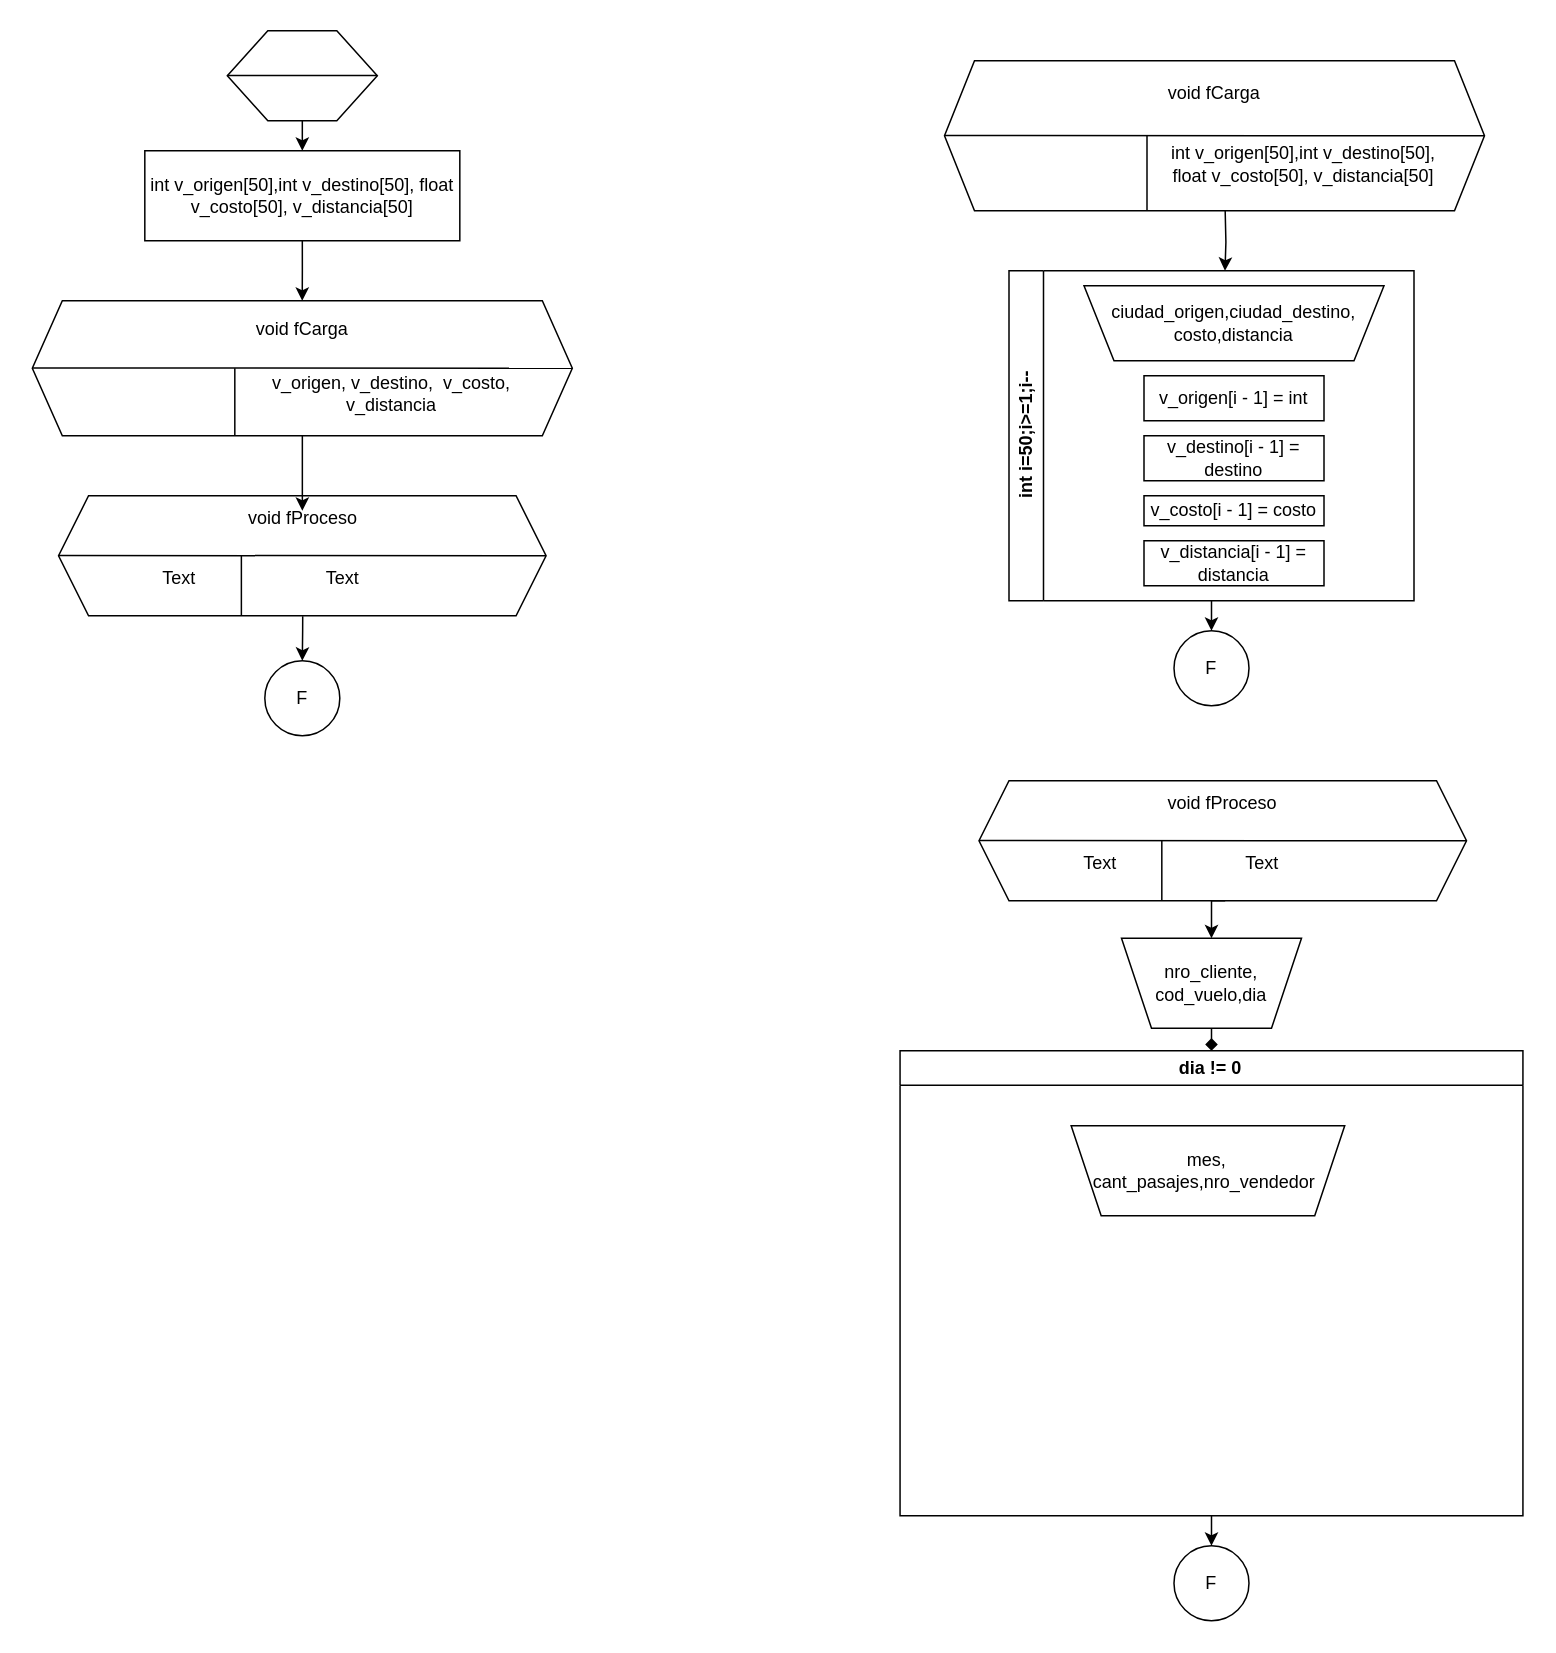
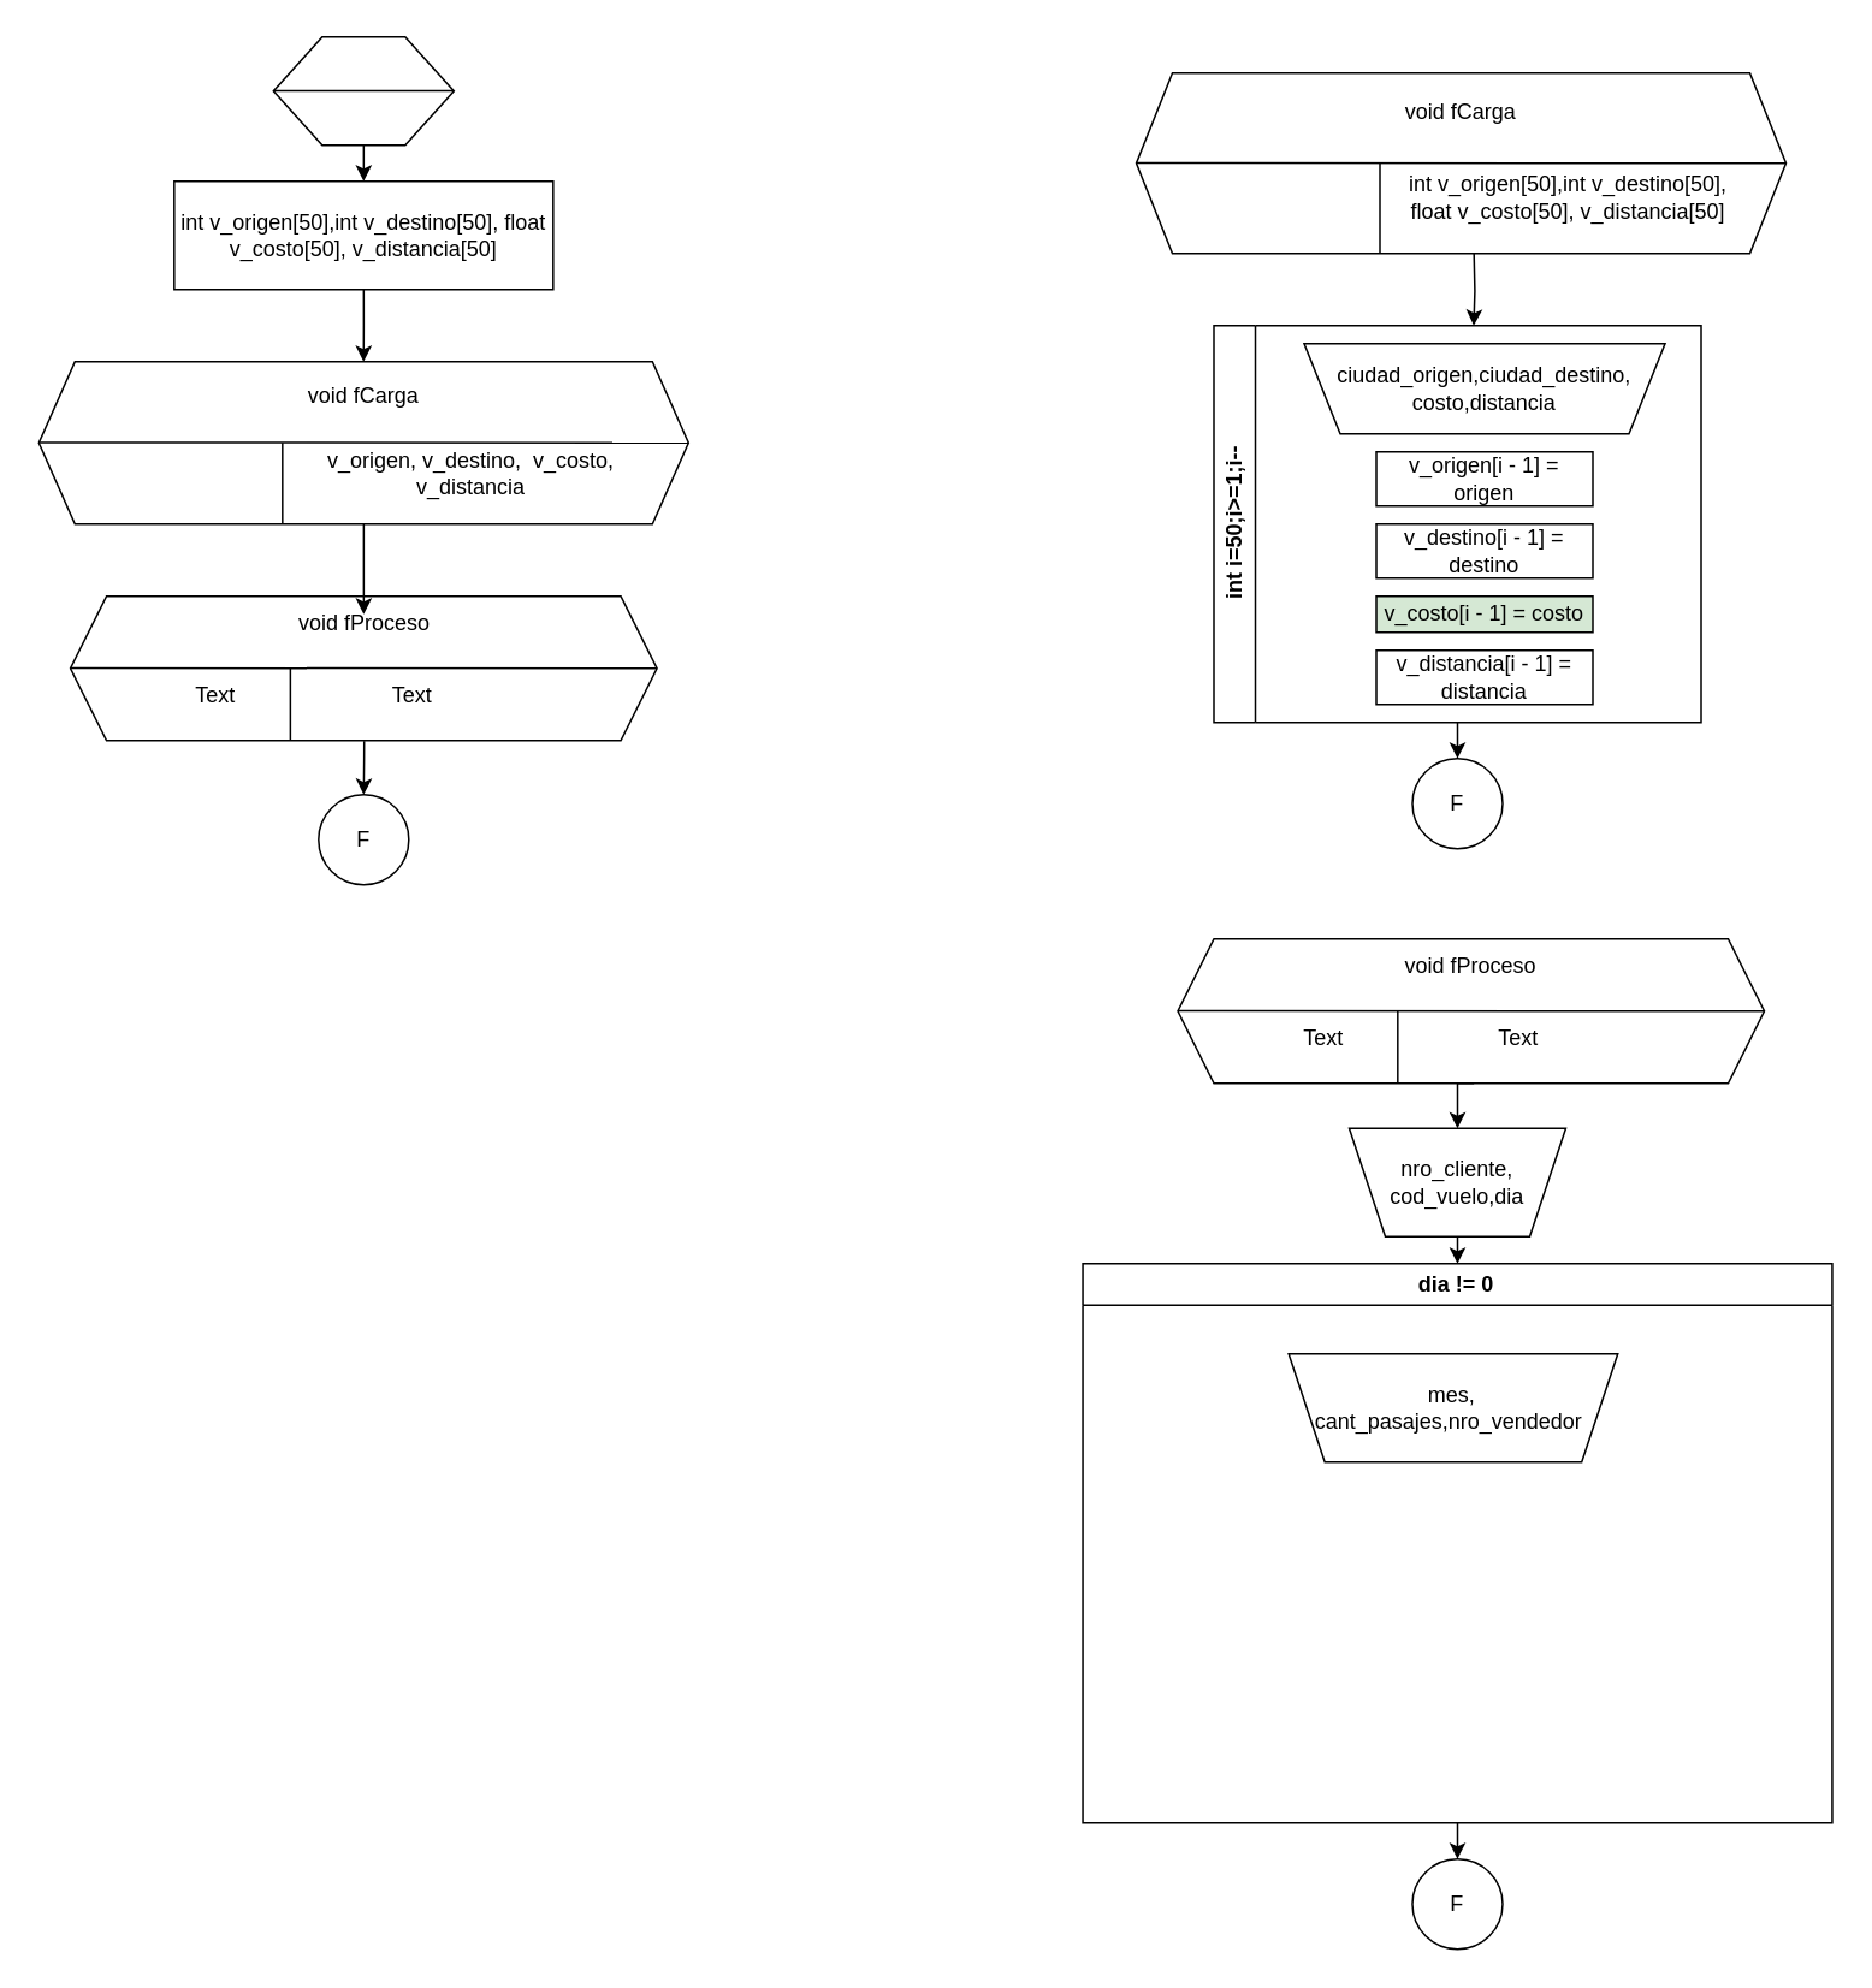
  <mxCell id="0" />
  <mxCell id="1" parent="0" />
  <mxCell id="2" style="edgeStyle=orthogonalEdgeStyle;rounded=0;orthogonalLoop=1;jettySize=auto;html=1;exitX=0.5;exitY=1;exitDx=0;exitDy=0;entryX=0.5;entryY=0;entryDx=0;entryDy=0;" parent="1" source="3" target="19" edge="1"><mxGeometry relative="1" as="geometry" /></mxCell>
  <mxCell id="3" value="" style="verticalLabelPosition=bottom;verticalAlign=top;html=1;shape=hexagon;perimeter=hexagonPerimeter2;arcSize=6;size=0.27;" parent="1" vertex="1"><mxGeometry x="150.88" y="20" width="100" height="60" as="geometry" /></mxCell>
  <mxCell id="4" value="" style="endArrow=none;html=1;rounded=0;" parent="1" edge="1"><mxGeometry width="50" height="50" relative="1" as="geometry"><mxPoint x="150.88" y="49.83" as="sourcePoint" /><mxPoint x="250.88" y="49.83" as="targetPoint" /></mxGeometry></mxCell>
  <mxCell id="5" style="edgeStyle=orthogonalEdgeStyle;rounded=0;orthogonalLoop=1;jettySize=auto;html=1;exitX=0.5;exitY=1;exitDx=0;exitDy=0;entryX=0.5;entryY=0;entryDx=0;entryDy=0;" parent="1" source="6" target="20" edge="1"><mxGeometry relative="1" as="geometry" /></mxCell>
  <mxCell id="6" value="int i=50;i&amp;gt;=1;i--" style="swimlane;horizontal=0;whiteSpace=wrap;html=1;" parent="1" vertex="1"><mxGeometry x="672" y="180" width="270" height="220" as="geometry" /></mxCell>
  <mxCell id="7" value="ciudad_origen,ciudad_destino, costo,distancia" style="shape=trapezoid;perimeter=trapezoidPerimeter;whiteSpace=wrap;html=1;fixedSize=1;direction=west;" parent="6" vertex="1"><mxGeometry x="50" y="10" width="200" height="50" as="geometry" /></mxCell>
- <mxCell id="8" value="v_origen[i - 1] = int" style="whiteSpace=wrap;html=1;" parent="6" vertex="1"><mxGeometry x="90" y="70" width="120" height="30" as="geometry" /></mxCell>
+ <mxCell id="8" value="v_origen[i - 1] = origen" style="whiteSpace=wrap;html=1;" parent="6" vertex="1"><mxGeometry x="90" y="70" width="120" height="30" as="geometry" /></mxCell>
  <mxCell id="9" value="v_destino[i - 1] = destino" style="whiteSpace=wrap;html=1;" parent="6" vertex="1"><mxGeometry x="90" y="110" width="120" height="30" as="geometry" /></mxCell>
- <mxCell id="10" value="v_costo[i - 1] = costo" style="whiteSpace=wrap;html=1;" parent="6" vertex="1"><mxGeometry x="90" y="150" width="120" height="20" as="geometry" /></mxCell>
+ <mxCell id="10" value="v_costo[i - 1] = costo" style="whiteSpace=wrap;html=1;fillColor=#d5e8d4;" parent="6" vertex="1"><mxGeometry x="90" y="150" width="120" height="20" as="geometry" /></mxCell>
  <mxCell id="11" value="v_distancia[i - 1] = distancia" style="whiteSpace=wrap;html=1;" parent="6" vertex="1"><mxGeometry x="90" y="180" width="120" height="30" as="geometry" /></mxCell>
  <mxCell id="12" style="edgeStyle=orthogonalEdgeStyle;rounded=0;orthogonalLoop=1;jettySize=auto;html=1;exitX=0.5;exitY=1;exitDx=0;exitDy=0;" parent="1" edge="1"><mxGeometry relative="1" as="geometry"><mxPoint x="816" y="180" as="targetPoint" /><mxPoint x="816.12" y="140" as="sourcePoint" /></mxGeometry></mxCell>
  <mxCell id="13" style="edgeStyle=orthogonalEdgeStyle;rounded=0;orthogonalLoop=1;jettySize=auto;html=1;exitX=0.5;exitY=1;exitDx=0;exitDy=0;entryX=0.5;entryY=1;entryDx=0;entryDy=0;" parent="1" target="18" edge="1"><mxGeometry relative="1" as="geometry"><mxPoint x="816.12" y="600" as="sourcePoint" /></mxGeometry></mxCell>
  <mxCell id="14" style="edgeStyle=orthogonalEdgeStyle;rounded=0;orthogonalLoop=1;jettySize=auto;html=1;exitX=0.5;exitY=1;exitDx=0;exitDy=0;entryX=0.5;entryY=0;entryDx=0;entryDy=0;" parent="1" source="15" target="21" edge="1"><mxGeometry relative="1" as="geometry" /></mxCell>
  <mxCell id="15" value="dia != 0" style="swimlane;whiteSpace=wrap;html=1;" parent="1" vertex="1"><mxGeometry x="599.37" y="700" width="415.25" height="310" as="geometry" /></mxCell>
  <mxCell id="16" value="mes, cant_pasajes,nro_vendedor&amp;nbsp;" style="shape=trapezoid;perimeter=trapezoidPerimeter;whiteSpace=wrap;html=1;fixedSize=1;direction=west;" parent="15" vertex="1"><mxGeometry x="114.06" y="50" width="182.37" height="60" as="geometry" /></mxCell>
- <mxCell id="17" style="edgeStyle=orthogonalEdgeStyle;rounded=0;orthogonalLoop=1;jettySize=auto;html=1;exitX=0.5;exitY=0;exitDx=0;exitDy=0;entryX=0.5;entryY=0;entryDx=0;entryDy=0;endArrow=diamond;" parent="1" source="18" target="15" edge="1"><mxGeometry relative="1" as="geometry" /></mxCell>
+ <mxCell id="17" style="edgeStyle=orthogonalEdgeStyle;rounded=0;orthogonalLoop=1;jettySize=auto;html=1;exitX=0.5;exitY=0;exitDx=0;exitDy=0;entryX=0.5;entryY=0;entryDx=0;entryDy=0;" parent="1" source="18" target="15" edge="1"><mxGeometry relative="1" as="geometry" /></mxCell>
  <mxCell id="18" value="nro_cliente, cod_vuelo,dia" style="shape=trapezoid;perimeter=trapezoidPerimeter;whiteSpace=wrap;html=1;fixedSize=1;direction=west;" parent="1" vertex="1"><mxGeometry x="747" y="625" width="120" height="60" as="geometry" /></mxCell>
  <mxCell id="19" value="int v_origen[50],int v_destino[50], float v_costo[50], v_distancia[50]" style="whiteSpace=wrap;html=1;" parent="1" vertex="1"><mxGeometry x="95.88" y="100" width="210" height="60" as="geometry" /></mxCell>
  <mxCell id="20" value="F" style="ellipse;whiteSpace=wrap;html=1;" parent="1" vertex="1"><mxGeometry x="782" y="420" width="50" height="50" as="geometry" /></mxCell>
  <mxCell id="21" value="F" style="ellipse;whiteSpace=wrap;html=1;" parent="1" vertex="1"><mxGeometry x="781.99" y="1030" width="50" height="50" as="geometry" /></mxCell>
  <mxCell id="22" value="F" style="ellipse;whiteSpace=wrap;html=1;" parent="1" vertex="1"><mxGeometry x="175.88" y="440" width="50" height="50" as="geometry" /></mxCell>
  <mxCell id="23" style="edgeStyle=orthogonalEdgeStyle;rounded=0;orthogonalLoop=1;jettySize=auto;html=1;exitX=0.5;exitY=1;exitDx=0;exitDy=0;entryX=0.462;entryY=0;entryDx=0;entryDy=0;entryPerimeter=0;" parent="1" source="19" edge="1"><mxGeometry relative="1" as="geometry"><mxPoint x="200.822" y="200" as="targetPoint" /></mxGeometry></mxCell>
  <mxCell id="24" style="edgeStyle=orthogonalEdgeStyle;rounded=0;orthogonalLoop=1;jettySize=auto;html=1;exitX=0.474;exitY=1.004;exitDx=0;exitDy=0;exitPerimeter=0;" parent="1" target="22" edge="1"><mxGeometry relative="1" as="geometry"><Array as="points"><mxPoint x="201" y="420" /><mxPoint x="201" y="420" /></Array><mxPoint x="201.142" y="410.36" as="sourcePoint" /></mxGeometry></mxCell>
  <mxCell id="25" value="" style="group" vertex="1" connectable="0" parent="1"><mxGeometry x="629" y="40" width="360" height="100" as="geometry" /></mxCell>
  <mxCell id="26" value="" style="group;shadow=1;" vertex="1" connectable="0" parent="25"><mxGeometry width="360" height="100" as="geometry" /></mxCell>
  <mxCell id="27" value="" style="shape=hexagon;perimeter=hexagonPerimeter2;whiteSpace=wrap;html=1;fixedSize=1;size=20;" vertex="1" parent="26"><mxGeometry width="360" height="100" as="geometry" /></mxCell>
  <mxCell id="28" value="" style="endArrow=none;html=1;rounded=0;entryX=1;entryY=0.5;entryDx=0;entryDy=0;" edge="1" parent="26" target="27"><mxGeometry width="50" height="50" relative="1" as="geometry"><mxPoint y="49.825" as="sourcePoint" /><mxPoint x="240.0" y="49.825" as="targetPoint" /></mxGeometry></mxCell>
  <mxCell id="29" value="int v_origen[50],int v_destino[50], float v_costo[50], v_distancia[50]" style="text;strokeColor=none;align=center;fillColor=none;html=1;verticalAlign=middle;whiteSpace=wrap;rounded=0;fontSize=12;fontFamily=Helvetica;fontColor=default;" vertex="1" parent="26"><mxGeometry x="150.003" y="50" width="178.693" height="37.5" as="geometry" /></mxCell>
  <mxCell id="30" value="void fCarga" style="text;strokeColor=none;align=center;fillColor=none;html=1;verticalAlign=middle;whiteSpace=wrap;rounded=0;fontSize=12;fontFamily=Helvetica;fontColor=default;" vertex="1" parent="26"><mxGeometry x="90" y="18.182" width="180" height="6.818" as="geometry" /></mxCell>
  <mxCell id="31" value="" style="endArrow=none;html=1;rounded=0;fontFamily=Helvetica;fontSize=12;fontColor=default;exitX=0.375;exitY=1;exitDx=0;exitDy=0;" edge="1" parent="25" source="27"><mxGeometry width="50" height="50" relative="1" as="geometry"><mxPoint x="60.0" y="125" as="sourcePoint" /><mxPoint x="135" y="50" as="targetPoint" /></mxGeometry></mxCell>
  <mxCell id="32" value="" style="group" vertex="1" connectable="0" parent="1"><mxGeometry x="652" y="520" width="325.01" height="80" as="geometry" /></mxCell>
  <mxCell id="33" value="" style="group;shadow=1;" vertex="1" connectable="0" parent="32"><mxGeometry width="325.01" height="80" as="geometry" /></mxCell>
  <mxCell id="34" value="" style="shape=hexagon;perimeter=hexagonPerimeter2;whiteSpace=wrap;html=1;fixedSize=1;size=20;" vertex="1" parent="33"><mxGeometry width="325.01" height="80" as="geometry" /></mxCell>
  <mxCell id="35" value="" style="endArrow=none;html=1;rounded=0;entryX=1;entryY=0.5;entryDx=0;entryDy=0;" edge="1" parent="33" target="34"><mxGeometry width="50" height="50" relative="1" as="geometry"><mxPoint y="39.86" as="sourcePoint" /><mxPoint x="216.673" y="39.86" as="targetPoint" /></mxGeometry></mxCell>
  <mxCell id="36" value="Text" style="text;strokeColor=none;align=center;fillColor=none;html=1;verticalAlign=middle;whiteSpace=wrap;rounded=0;fontSize=12;fontFamily=Helvetica;fontColor=default;" vertex="1" parent="33"><mxGeometry x="27.084" y="40" width="108.337" height="30" as="geometry" /></mxCell>
  <mxCell id="37" value="Text" style="text;strokeColor=none;align=center;fillColor=none;html=1;verticalAlign=middle;whiteSpace=wrap;rounded=0;fontSize=12;fontFamily=Helvetica;fontColor=default;" vertex="1" parent="33"><mxGeometry x="135.421" y="40" width="108.337" height="30" as="geometry" /></mxCell>
  <mxCell id="38" value="void fProceso" style="text;strokeColor=none;align=center;fillColor=none;html=1;verticalAlign=middle;whiteSpace=wrap;rounded=0;fontSize=12;fontFamily=Helvetica;fontColor=default;" vertex="1" parent="33"><mxGeometry x="81.252" y="10" width="162.505" height="10" as="geometry" /></mxCell>
  <mxCell id="39" value="" style="endArrow=none;html=1;rounded=0;fontFamily=Helvetica;fontSize=12;fontColor=default;exitX=0.375;exitY=1;exitDx=0;exitDy=0;" edge="1" parent="32" source="34"><mxGeometry width="50" height="50" relative="1" as="geometry"><mxPoint x="54.168" y="100" as="sourcePoint" /><mxPoint x="121.879" y="40" as="targetPoint" /></mxGeometry></mxCell>
  <mxCell id="40" value="" style="group" vertex="1" connectable="0" parent="1"><mxGeometry x="20.88" y="200" width="360" height="90" as="geometry" /></mxCell>
  <mxCell id="41" value="" style="group;shadow=1;" vertex="1" connectable="0" parent="40"><mxGeometry width="360" height="90" as="geometry" /></mxCell>
  <mxCell id="42" value="" style="shape=hexagon;perimeter=hexagonPerimeter2;whiteSpace=wrap;html=1;fixedSize=1;size=20;" vertex="1" parent="41"><mxGeometry width="360" height="90" as="geometry" /></mxCell>
  <mxCell id="43" value="" style="endArrow=none;html=1;rounded=0;entryX=1;entryY=0.5;entryDx=0;entryDy=0;" edge="1" parent="41" target="42"><mxGeometry width="50" height="50" relative="1" as="geometry"><mxPoint y="44.843" as="sourcePoint" /><mxPoint x="240.0" y="44.843" as="targetPoint" /></mxGeometry></mxCell>
  <mxCell id="44" value="v_origen, v_destino,&amp;nbsp; v_costo, v_distancia" style="text;strokeColor=none;align=center;fillColor=none;html=1;verticalAlign=middle;whiteSpace=wrap;rounded=0;fontSize=12;fontFamily=Helvetica;fontColor=default;" vertex="1" parent="41"><mxGeometry x="150.003" y="45" width="178.693" height="33.75" as="geometry" /></mxCell>
  <mxCell id="45" value="void fCarga" style="text;strokeColor=none;align=center;fillColor=none;html=1;verticalAlign=middle;whiteSpace=wrap;rounded=0;fontSize=12;fontFamily=Helvetica;fontColor=default;" vertex="1" parent="41"><mxGeometry x="90" y="16.364" width="180" height="6.136" as="geometry" /></mxCell>
  <mxCell id="46" value="" style="endArrow=none;html=1;rounded=0;fontFamily=Helvetica;fontSize=12;fontColor=default;exitX=0.375;exitY=1;exitDx=0;exitDy=0;" edge="1" parent="40" source="42"><mxGeometry width="50" height="50" relative="1" as="geometry"><mxPoint x="60.0" y="112.5" as="sourcePoint" /><mxPoint x="135" y="45" as="targetPoint" /></mxGeometry></mxCell>
  <mxCell id="47" value="" style="group" vertex="1" connectable="0" parent="1"><mxGeometry x="38.37" y="330" width="325.01" height="80" as="geometry" /></mxCell>
  <mxCell id="48" value="" style="group;shadow=1;" vertex="1" connectable="0" parent="47"><mxGeometry width="325.01" height="80" as="geometry" /></mxCell>
  <mxCell id="49" value="" style="shape=hexagon;perimeter=hexagonPerimeter2;whiteSpace=wrap;html=1;fixedSize=1;size=20;" vertex="1" parent="48"><mxGeometry width="325.01" height="80" as="geometry" /></mxCell>
  <mxCell id="50" value="" style="endArrow=none;html=1;rounded=0;entryX=1;entryY=0.5;entryDx=0;entryDy=0;" edge="1" parent="48" target="49"><mxGeometry width="50" height="50" relative="1" as="geometry"><mxPoint y="39.86" as="sourcePoint" /><mxPoint x="216.673" y="39.86" as="targetPoint" /></mxGeometry></mxCell>
  <mxCell id="51" value="Text" style="text;strokeColor=none;align=center;fillColor=none;html=1;verticalAlign=middle;whiteSpace=wrap;rounded=0;fontSize=12;fontFamily=Helvetica;fontColor=default;" vertex="1" parent="48"><mxGeometry x="27.084" y="40" width="108.337" height="30" as="geometry" /></mxCell>
  <mxCell id="52" value="Text" style="text;strokeColor=none;align=center;fillColor=none;html=1;verticalAlign=middle;whiteSpace=wrap;rounded=0;fontSize=12;fontFamily=Helvetica;fontColor=default;" vertex="1" parent="48"><mxGeometry x="135.421" y="40" width="108.337" height="30" as="geometry" /></mxCell>
  <mxCell id="53" value="void fProceso" style="text;strokeColor=none;align=center;fillColor=none;html=1;verticalAlign=middle;whiteSpace=wrap;rounded=0;fontSize=12;fontFamily=Helvetica;fontColor=default;" vertex="1" parent="48"><mxGeometry x="81.252" y="10" width="162.505" height="10" as="geometry" /></mxCell>
  <mxCell id="54" value="" style="endArrow=none;html=1;rounded=0;fontFamily=Helvetica;fontSize=12;fontColor=default;exitX=0.375;exitY=1;exitDx=0;exitDy=0;" edge="1" parent="47" source="49"><mxGeometry width="50" height="50" relative="1" as="geometry"><mxPoint x="54.168" y="100" as="sourcePoint" /><mxPoint x="121.879" y="40" as="targetPoint" /></mxGeometry></mxCell>
  <mxCell id="55" value="" style="edgeStyle=orthogonalEdgeStyle;rounded=0;orthogonalLoop=1;jettySize=auto;html=1;" edge="1" parent="1" source="42" target="53"><mxGeometry relative="1" as="geometry" /></mxCell>
